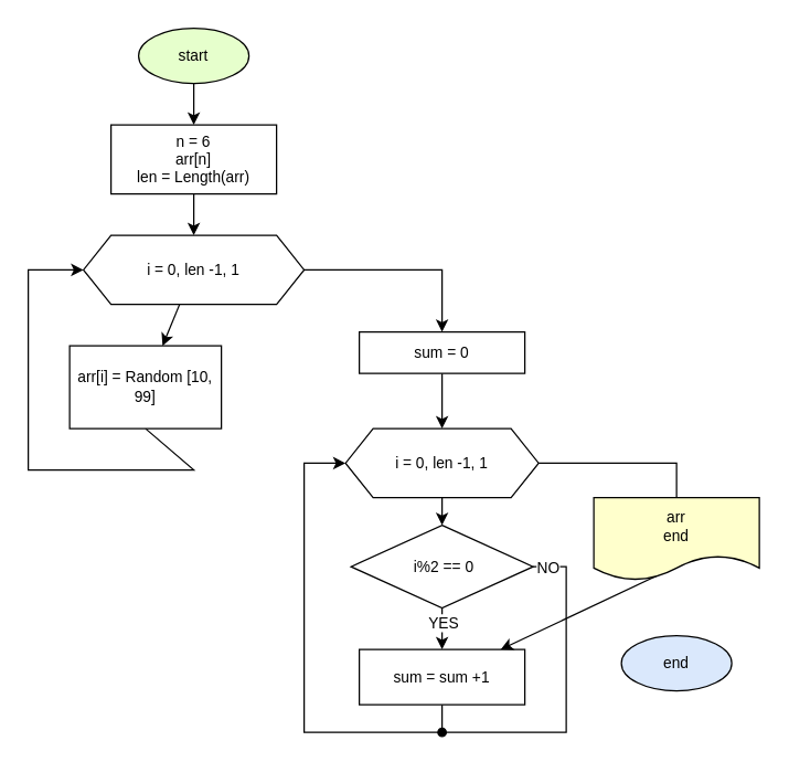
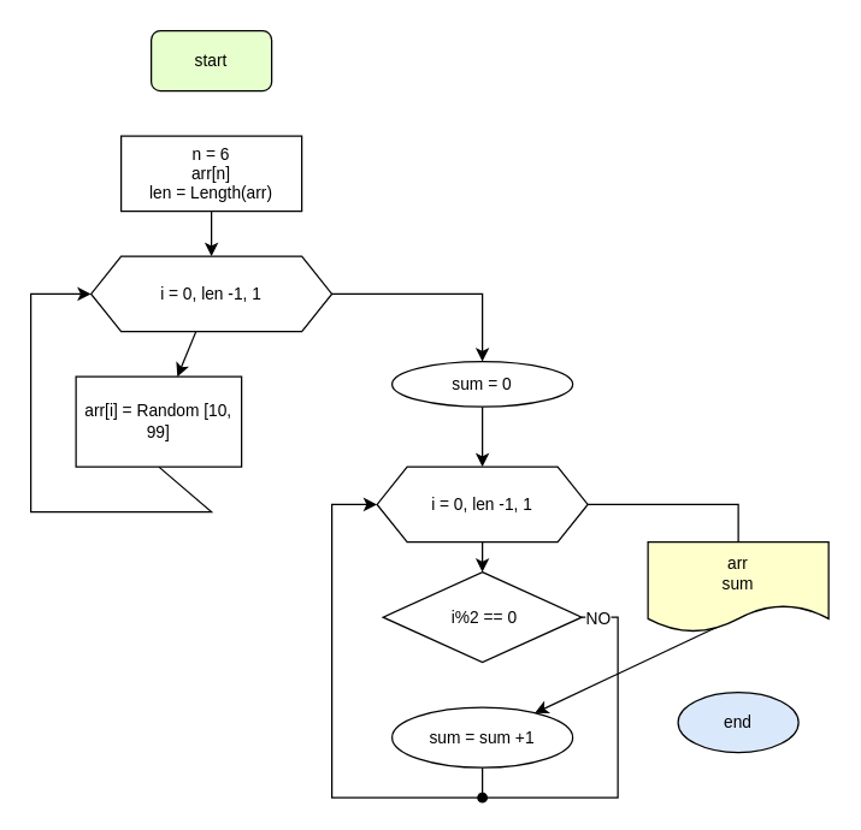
  <mxCell id="0" />
  <mxCell id="1" parent="0" />
- <mxCell id="2" value="" style="edgeStyle=none;rounded=0;orthogonalLoop=1;jettySize=auto;html=1;fillColor=#FFFFFF;strokeColor=#000000;fontColor=#000000;labelBackgroundColor=none;" edge="1" parent="1" source="3" target="5"><mxGeometry relative="1" as="geometry" /></mxCell>
- <mxCell id="3" value="start" style="ellipse;whiteSpace=wrap;html=1;fillColor=#E6FFCC;strokeColor=#000000;fontSize=11;fontColor=#000000;rounded=0;labelBackgroundColor=none;endArrow=classic;" vertex="1" parent="1"><mxGeometry x="100" y="20" width="80" height="40" as="geometry" /></mxCell>
+ <mxCell id="3" value="start" style="whiteSpace=wrap;html=1;fillColor=#E6FFCC;strokeColor=#000000;fontSize=11;fontColor=#000000;labelBackgroundColor=none;endArrow=classic;rounded=1;" vertex="1" parent="1"><mxGeometry x="100" y="20" width="80" height="40" as="geometry" /></mxCell>
  <mxCell id="4" value="" style="edgeStyle=none;rounded=0;orthogonalLoop=1;jettySize=auto;html=1;fillColor=#FFFFFF;strokeColor=#000000;fontColor=#000000;labelBackgroundColor=none;" edge="1" parent="1" source="5" target="8"><mxGeometry relative="1" as="geometry" /></mxCell>
  <mxCell id="5" value="n = 6&lt;br&gt;arr[n]&lt;br&gt;len = Length(arr)" style="rounded=0;whiteSpace=wrap;html=1;fontSize=11;fillColor=#FFFFFF;strokeColor=#000000;fontColor=#000000;labelBackgroundColor=none;endArrow=classic;" vertex="1" parent="1"><mxGeometry x="80" y="90" width="120" height="50" as="geometry" /></mxCell>
  <mxCell id="6" value="" style="edgeStyle=none;rounded=0;orthogonalLoop=1;jettySize=auto;html=1;fillColor=#FFFFFF;strokeColor=#000000;fontColor=#000000;labelBackgroundColor=none;" edge="1" parent="1" source="8" target="10"><mxGeometry relative="1" as="geometry" /></mxCell>
  <mxCell id="7" style="edgeStyle=none;rounded=0;orthogonalLoop=1;jettySize=auto;html=1;exitX=1;exitY=0.5;exitDx=0;exitDy=0;fillColor=#FFFFFF;strokeColor=#000000;fontColor=#000000;labelBackgroundColor=none;" edge="1" parent="1" source="8" target="22"><mxGeometry relative="1" as="geometry"><mxPoint x="315" y="230" as="targetPoint" /><Array as="points"><mxPoint x="320" y="195" /></Array></mxGeometry></mxCell>
  <mxCell id="8" value="i = 0, len -1, 1" style="shape=hexagon;perimeter=hexagonPerimeter2;whiteSpace=wrap;html=1;fixedSize=1;fontSize=11;fillColor=#FFFFFF;strokeColor=#000000;fontColor=#000000;rounded=0;labelBackgroundColor=none;endArrow=classic;" vertex="1" parent="1"><mxGeometry x="60" y="170" width="160" height="50" as="geometry" /></mxCell>
  <mxCell id="9" style="edgeStyle=none;rounded=0;orthogonalLoop=1;jettySize=auto;html=1;exitX=0.5;exitY=1;exitDx=0;exitDy=0;entryX=0;entryY=0.5;entryDx=0;entryDy=0;fillColor=#FFFFFF;strokeColor=#000000;fontColor=#000000;labelBackgroundColor=none;" edge="1" parent="1" source="10" target="8"><mxGeometry relative="1" as="geometry"><Array as="points"><mxPoint x="140" y="340" /><mxPoint x="20" y="340" /><mxPoint x="20" y="195" /></Array></mxGeometry></mxCell>
  <mxCell id="10" value="arr[i] = Random [10, 99]" style="whiteSpace=wrap;html=1;fontSize=11;fillColor=#FFFFFF;strokeColor=#000000;fontColor=#000000;rounded=0;labelBackgroundColor=none;endArrow=classic;" vertex="1" parent="1"><mxGeometry x="50" y="250" width="110" height="60" as="geometry" /></mxCell>
  <mxCell id="11" value="" style="edgeStyle=none;rounded=0;orthogonalLoop=1;jettySize=auto;html=1;fillColor=#FFFFFF;strokeColor=#000000;fontColor=#000000;labelBackgroundColor=none;" edge="1" parent="1" source="12" target="18"><mxGeometry relative="1" as="geometry" /></mxCell>
  <mxCell id="12" value="&lt;span&gt;i = 0, len -1, 1&lt;/span&gt;" style="shape=hexagon;perimeter=hexagonPerimeter2;whiteSpace=wrap;html=1;fixedSize=1;fontSize=11;fillColor=#FFFFFF;strokeColor=#000000;fontColor=#000000;rounded=0;labelBackgroundColor=none;endArrow=classic;" vertex="1" parent="1"><mxGeometry x="250" y="310" width="140" height="50" as="geometry" /></mxCell>
- <mxCell id="13" value="" style="edgeStyle=none;rounded=0;orthogonalLoop=1;jettySize=auto;html=1;fillColor=#FFFFFF;strokeColor=#000000;fontColor=#000000;labelBackgroundColor=none;" edge="1" parent="1" source="18" target="20"><mxGeometry relative="1" as="geometry" /></mxCell>
- <mxCell id="14" value="YES" style="edgeLabel;html=1;align=center;verticalAlign=middle;resizable=0;points=[];labelBackgroundColor=#FFFFFF;fontColor=#000000;" connectable="0" vertex="1" parent="13"><mxGeometry x="-0.515" relative="1" as="geometry"><mxPoint y="3" as="offset" /></mxGeometry></mxCell>
  <mxCell id="15" style="edgeStyle=none;rounded=0;orthogonalLoop=1;jettySize=auto;html=1;exitX=1;exitY=0.5;exitDx=0;exitDy=0;entryX=0.5;entryY=0;entryDx=0;entryDy=0;fillColor=#FFFFFF;strokeColor=#000000;fontColor=#000000;labelBackgroundColor=none;" edge="1" parent="1" source="12" target="24"><mxGeometry relative="1" as="geometry"><Array as="points"><mxPoint x="490" y="335" /><mxPoint x="490" y="410" /></Array></mxGeometry></mxCell>
  <mxCell id="16" style="edgeStyle=none;rounded=0;orthogonalLoop=1;jettySize=auto;html=1;exitX=1;exitY=0.5;exitDx=0;exitDy=0;endArrow=oval;endFill=1;fillColor=#FFFFFF;strokeColor=#000000;fontColor=#000000;labelBackgroundColor=none;" edge="1" parent="1" source="18"><mxGeometry relative="1" as="geometry"><mxPoint x="320" y="530" as="targetPoint" /><Array as="points"><mxPoint x="410" y="410" /><mxPoint x="410" y="530" /></Array></mxGeometry></mxCell>
  <mxCell id="17" value="NO" style="edgeLabel;html=1;align=center;verticalAlign=middle;resizable=0;points=[];labelBackgroundColor=#FFFFFF;fontColor=#000000;" connectable="0" vertex="1" parent="16"><mxGeometry x="-0.949" y="-2" relative="1" as="geometry"><mxPoint x="4" y="-2" as="offset" /></mxGeometry></mxCell>
  <mxCell id="18" value="&amp;nbsp;i%2 == 0" style="rhombus;whiteSpace=wrap;html=1;fontSize=11;fillColor=#FFFFFF;strokeColor=#000000;fontColor=#000000;rounded=0;labelBackgroundColor=none;endArrow=classic;" vertex="1" parent="1"><mxGeometry x="254" y="380" width="132" height="60" as="geometry" /></mxCell>
  <mxCell id="19" style="edgeStyle=none;rounded=0;orthogonalLoop=1;jettySize=auto;html=1;entryX=0;entryY=0.5;entryDx=0;entryDy=0;exitX=0.5;exitY=1;exitDx=0;exitDy=0;fillColor=#FFFFFF;strokeColor=#000000;fontColor=#000000;labelBackgroundColor=none;" edge="1" parent="1" source="20" target="12"><mxGeometry relative="1" as="geometry"><Array as="points"><mxPoint x="320" y="530" /><mxPoint x="220" y="530" /><mxPoint x="220" y="335" /></Array></mxGeometry></mxCell>
- <mxCell id="20" value="sum = sum +1" style="whiteSpace=wrap;html=1;fontSize=11;fillColor=#FFFFFF;strokeColor=#000000;fontColor=#000000;rounded=0;labelBackgroundColor=none;endArrow=classic;" vertex="1" parent="1"><mxGeometry x="260" y="470" width="120" height="40" as="geometry" /></mxCell>
+ <mxCell id="20" value="sum = sum +1" style="ellipse;whiteSpace=wrap;html=1;fontSize=11;fillColor=#FFFFFF;strokeColor=#000000;fontColor=#000000;labelBackgroundColor=none;endArrow=classic;" vertex="1" parent="1"><mxGeometry x="260" y="470" width="120" height="40" as="geometry" /></mxCell>
  <mxCell id="21" value="" style="edgeStyle=none;rounded=0;orthogonalLoop=1;jettySize=auto;html=1;entryX=0.5;entryY=0;entryDx=0;entryDy=0;fillColor=#FFFFFF;strokeColor=#000000;fontColor=#000000;labelBackgroundColor=none;" edge="1" parent="1" source="22" target="12"><mxGeometry relative="1" as="geometry" /></mxCell>
- <mxCell id="22" value="sum = 0" style="rounded=0;whiteSpace=wrap;html=1;fontSize=11;fillColor=#FFFFFF;strokeColor=#000000;fontColor=#000000;labelBackgroundColor=none;endArrow=classic;" vertex="1" parent="1"><mxGeometry x="260" y="240" width="120" height="30" as="geometry" /></mxCell>
+ <mxCell id="22" value="sum = 0" style="ellipse;whiteSpace=wrap;html=1;fontSize=11;fillColor=#FFFFFF;strokeColor=#000000;fontColor=#000000;labelBackgroundColor=none;endArrow=classic;" vertex="1" parent="1"><mxGeometry x="260" y="240" width="120" height="30" as="geometry" /></mxCell>
  <mxCell id="23" value="" style="edgeStyle=none;rounded=0;orthogonalLoop=1;jettySize=auto;html=1;exitX=0.492;exitY=0.839;exitDx=0;exitDy=0;exitPerimeter=0;fillColor=#FFFFFF;strokeColor=#000000;fontColor=#000000;labelBackgroundColor=none;" edge="1" parent="1" source="24" target="20"><mxGeometry relative="1" as="geometry" /></mxCell>
- <mxCell id="24" value="arr&lt;br&gt;end" style="shape=document;whiteSpace=wrap;html=1;boundedLbl=1;fillColor=#FFFFCC;strokeColor=#000000;fontSize=11;fontColor=#000000;rounded=0;labelBackgroundColor=none;endArrow=classic;" vertex="1" parent="1"><mxGeometry x="430" y="360" width="120" height="60" as="geometry" /></mxCell>
+ <mxCell id="24" value="arr&lt;br&gt;sum" style="shape=document;whiteSpace=wrap;html=1;boundedLbl=1;fillColor=#FFFFCC;strokeColor=#000000;fontSize=11;fontColor=#000000;rounded=0;labelBackgroundColor=none;endArrow=classic;" vertex="1" parent="1"><mxGeometry x="430" y="360" width="120" height="60" as="geometry" /></mxCell>
  <mxCell id="25" value="end" style="ellipse;whiteSpace=wrap;html=1;fillColor=#dae8fc;strokeColor=#000000;fontSize=11;fontColor=#000000;rounded=0;labelBackgroundColor=none;endArrow=classic;" vertex="1" parent="1"><mxGeometry x="450" y="460" width="80" height="40" as="geometry" /></mxCell>
